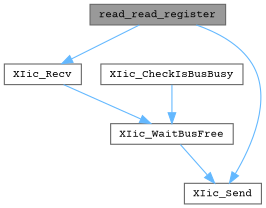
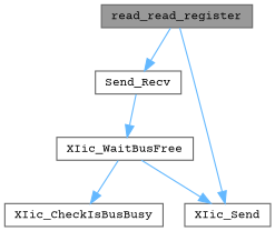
  digraph {
    fontname="Courier Prime"
    rankdir=TB
    node [color=grey40 fillcolor=white fontname="Courier Prime" fontsize=10 shape=box style=filled]
    edge [color=steelblue1 fontname="Courier Prime" fontsize=10 labelfontname=Helvetica labelfontsize=10 style=solid]
    n1 [color=gray40 fillcolor=grey60 fontcolor=black height=0.2 label=read_read_register width=0.4]
-   n2 [height=0.2 label=XIic_Recv width=0.4]
+   n2 [height=0.2 label=Send_Recv width=0.4]
    n3 [height=0.2 label=XIic_Send width=0.4]
    n4 [height=0.2 label=XIic_WaitBusFree width=0.4]
    n5 [height=0.2 label=XIic_CheckIsBusBusy width=0.4]
    n1 -> n2
    n1 -> n3
    n2 -> n4
    n4 -> n3
-   n5 -> n4
+   n4 -> n5
  }
